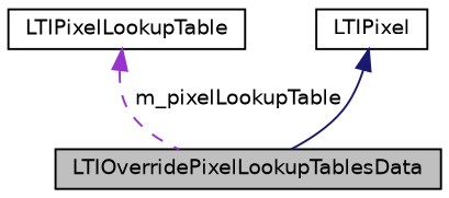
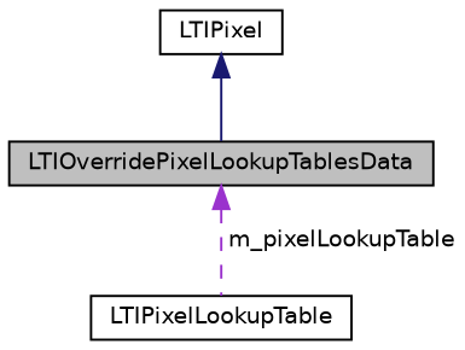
  digraph {
    node [color=black fontname=Helvetica fontsize=10 shape=record]
    edge [dir=back fontname=Helvetica fontsize=10 labelfontname=Helvetica labelfontsize=10]
    n1 [fillcolor=grey75 fontcolor=black height=0.2 label=LTIOverridePixelLookupTablesData style=filled width=0.4]
    n2 [height=0.2 label=LTIPixelLookupTable width=0.4]
    n3 [height=0.2 label=LTIPixel width=0.4]
-   n2 -> n1 [color=darkorchid3 label=" m_pixelLookupTable" style=dashed]
+   n1 -> n2 [color=darkorchid3 label=" m_pixelLookupTable" style=dashed]
    n3 -> n1 [color=midnightblue style=solid]
  }
